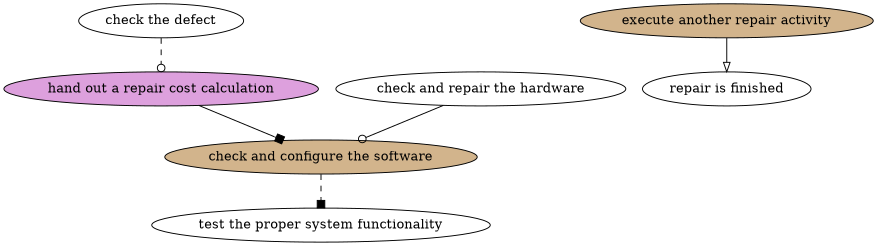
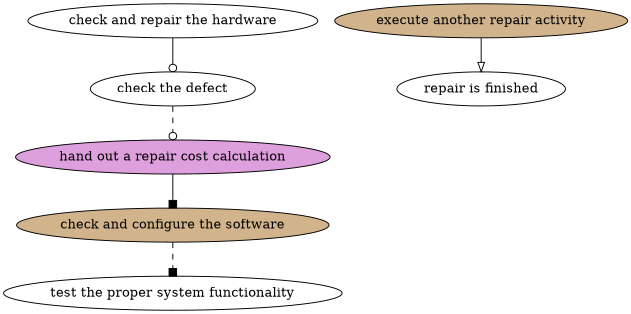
  strict digraph {
    node [fillcolor=white style=filled]
    edge [arrowhead=odot attrs="{'type': 'flow', 'label': 'flow'}" style=solid]
    "check the defect" [attrs="{'type': 'Activity', 'label': 'check the defect'}"]
    "hand out a repair cost calculation" [attrs="{'type': 'Activity', 'label': 'hand out a repair cost calculation'}" fillcolor=plum]
    "check and configure the software" [attrs="{'type': 'Activity', 'label': 'check and configure the software'}" fillcolor=tan]
    "check and repair the hardware" [attrs="{'type': 'Activity', 'label': 'check and repair the hardware'}"]
    "test the proper system functionality" [attrs="{'type': 'Activity', 'label': 'test the proper system functionality'}"]
    "execute another repair activity" [attrs="{'type': 'Activity', 'label': 'execute another repair activity'}" fillcolor=tan]
    "repair is finished" [attrs="{'type': 'Activity', 'label': 'repair is finished'}"]
    "check the defect" -> "hand out a repair cost calculation" [style=dashed]
    "hand out a repair cost calculation" -> "check and configure the software" [arrowhead=box]
    "check and configure the software" -> "test the proper system functionality" [arrowhead=box style=dashed]
-   "check and repair the hardware" -> "check and configure the software"
+   "check and repair the hardware" -> "check the defect"
    "execute another repair activity" -> "repair is finished" [arrowhead=onormal]
  }
